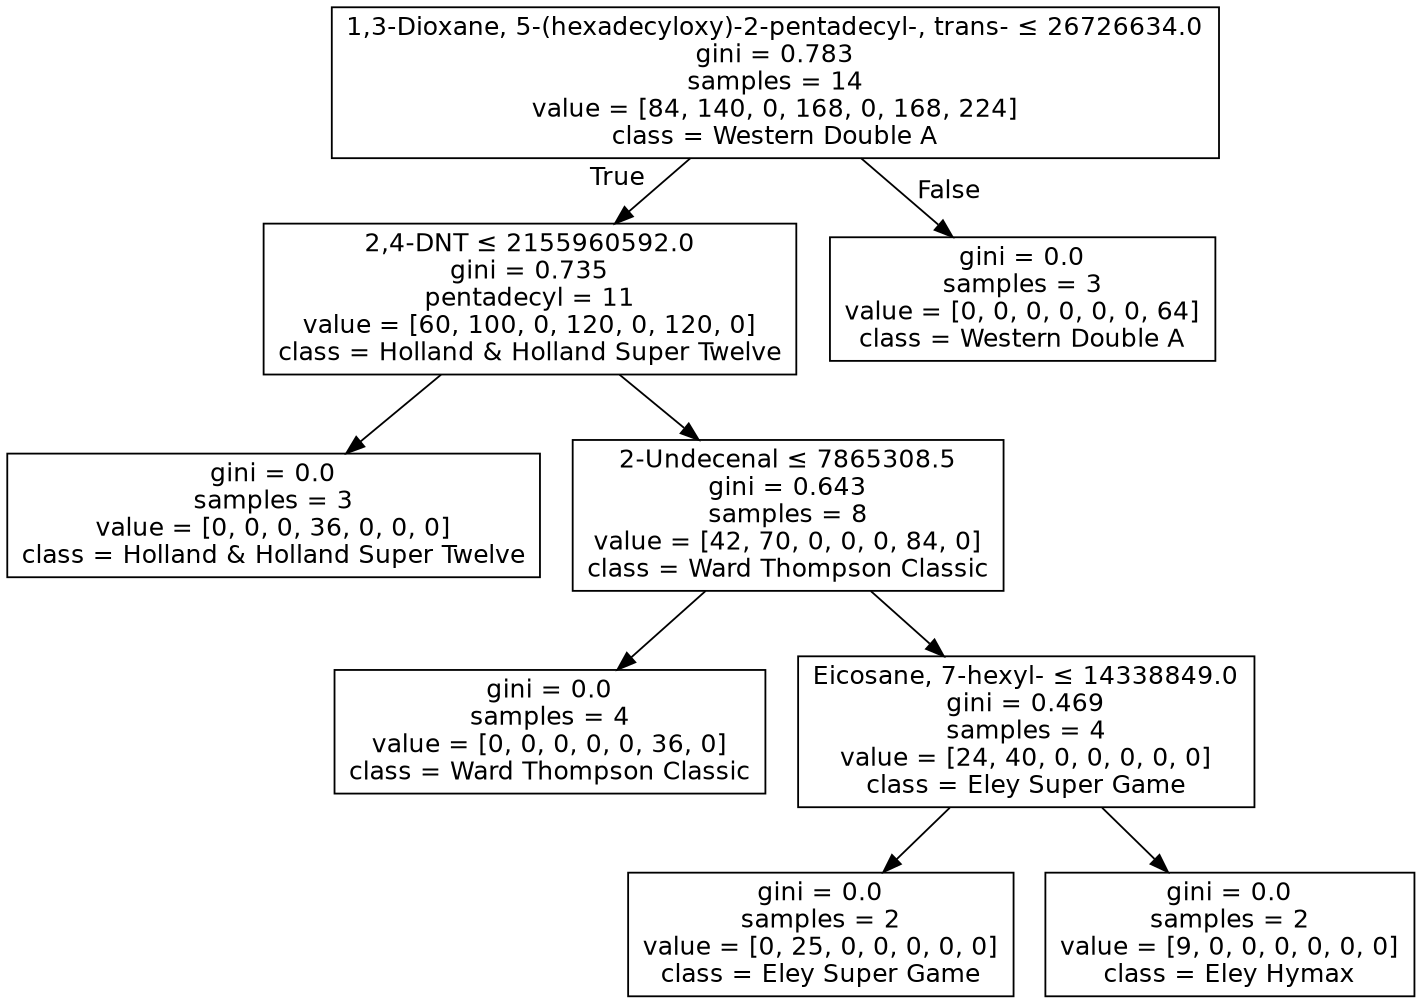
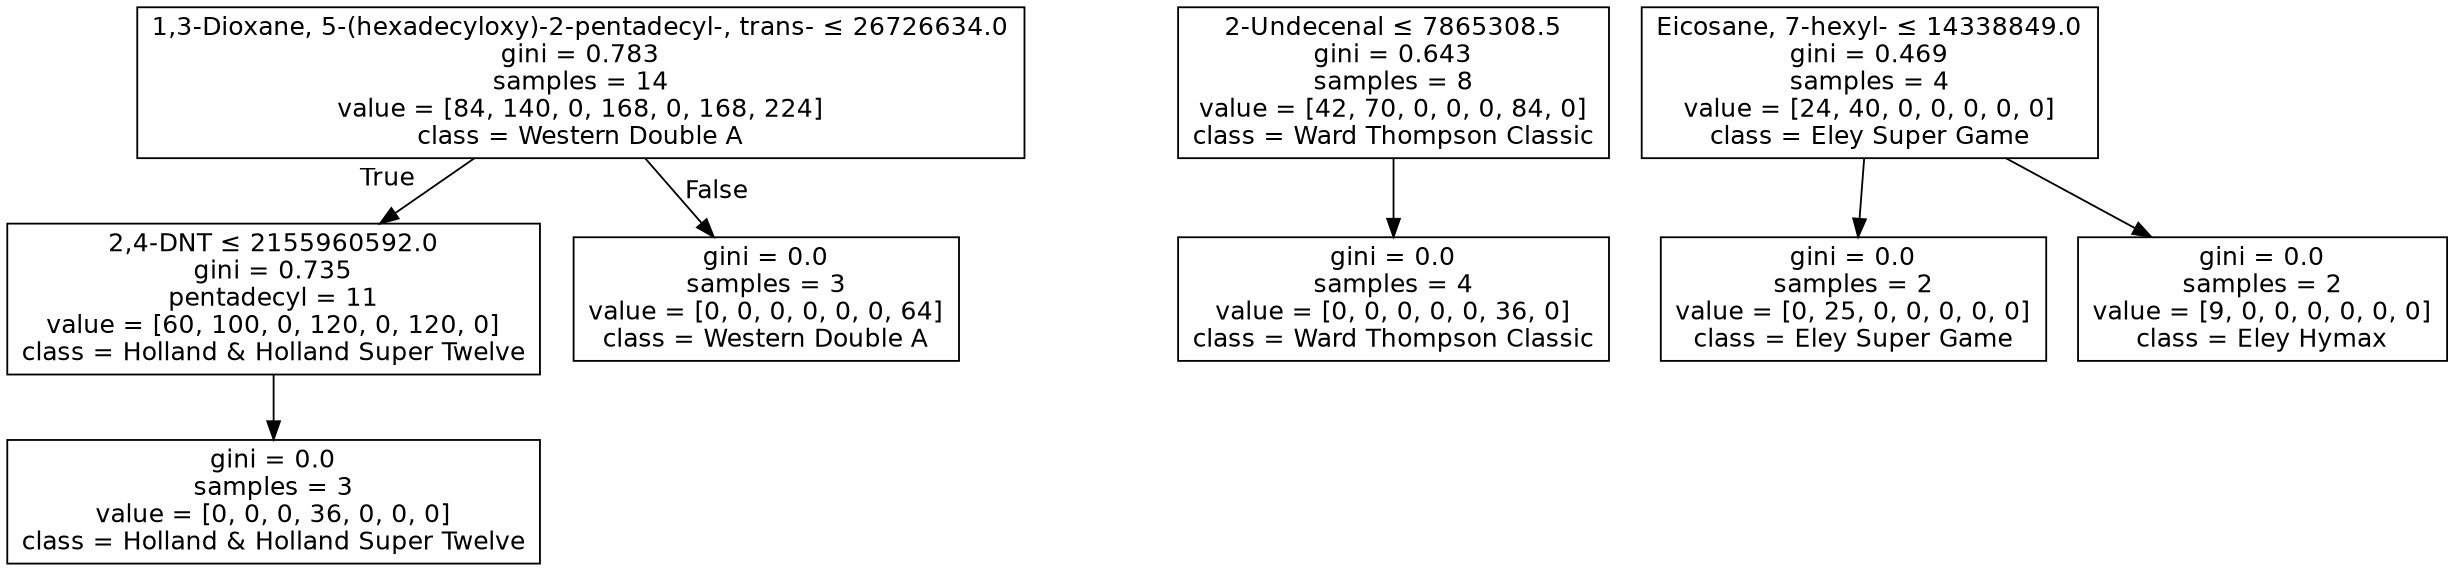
  digraph {
    node [fontname=helvetica shape=box]
    edge [fontname=helvetica]
    n1 [label=<1,3-Dioxane, 5-(hexadecyloxy)-2-pentadecyl-, trans- &le; 26726634.0<br/>gini = 0.783<br/>samples = 14<br/>value = [84, 140, 0, 168, 0, 168, 224]<br/>class = Western Double A>]
    n2 [label=<2,4-DNT &le; 2155960592.0<br/>gini = 0.735<br/>pentadecyl = 11<br/>value = [60, 100, 0, 120, 0, 120, 0]<br/>class = Holland &amp; Holland Super Twelve>]
    n3 [label=<gini = 0.0<br/>samples = 3<br/>value = [0, 0, 0, 0, 0, 0, 64]<br/>class = Western Double A>]
    n4 [label=<gini = 0.0<br/>samples = 3<br/>value = [0, 0, 0, 36, 0, 0, 0]<br/>class = Holland &amp; Holland Super Twelve>]
    n5 [label=<2-Undecenal &le; 7865308.5<br/>gini = 0.643<br/>samples = 8<br/>value = [42, 70, 0, 0, 0, 84, 0]<br/>class = Ward Thompson Classic>]
    n6 [label=<gini = 0.0<br/>samples = 4<br/>value = [0, 0, 0, 0, 0, 36, 0]<br/>class = Ward Thompson Classic>]
    n7 [label=<Eicosane, 7-hexyl- &le; 14338849.0<br/>gini = 0.469<br/>samples = 4<br/>value = [24, 40, 0, 0, 0, 0, 0]<br/>class = Eley Super Game>]
    n8 [label=<gini = 0.0<br/>samples = 2<br/>value = [0, 25, 0, 0, 0, 0, 0]<br/>class = Eley Super Game>]
    n9 [label=<gini = 0.0<br/>samples = 2<br/>value = [9, 0, 0, 0, 0, 0, 0]<br/>class = Eley Hymax>]
    n1 -> n2 [headlabel=True labelangle=45 labeldistance=2.5]
    n1 -> n3 [headlabel=False labelangle=-45 labeldistance=2.5]
    n2 -> n4
-   n2 -> n5
    n5 -> n6
-   n5 -> n7
    n7 -> n8
    n7 -> n9
  }
